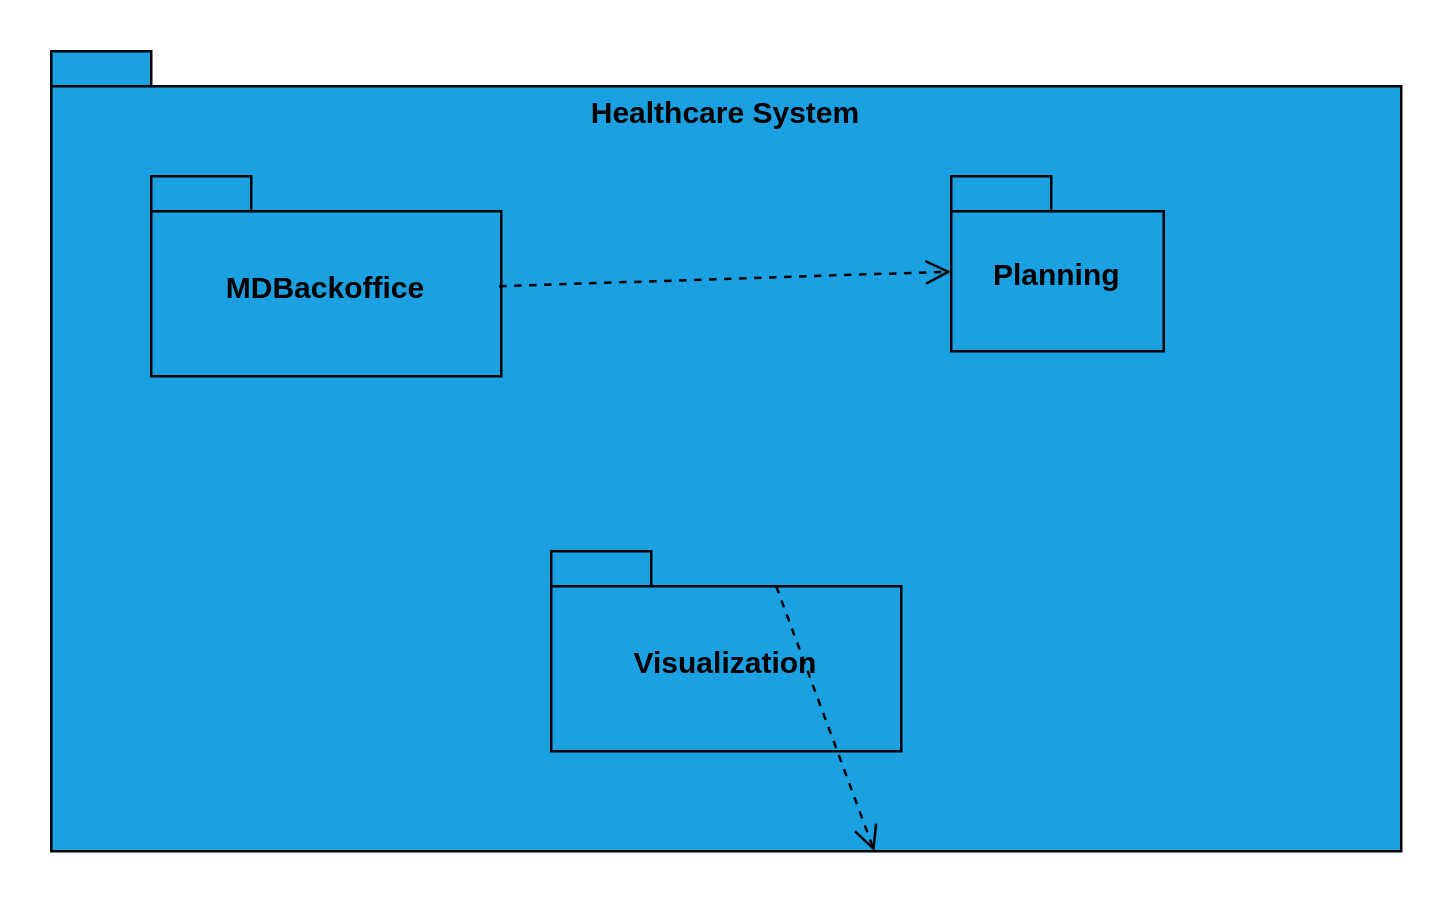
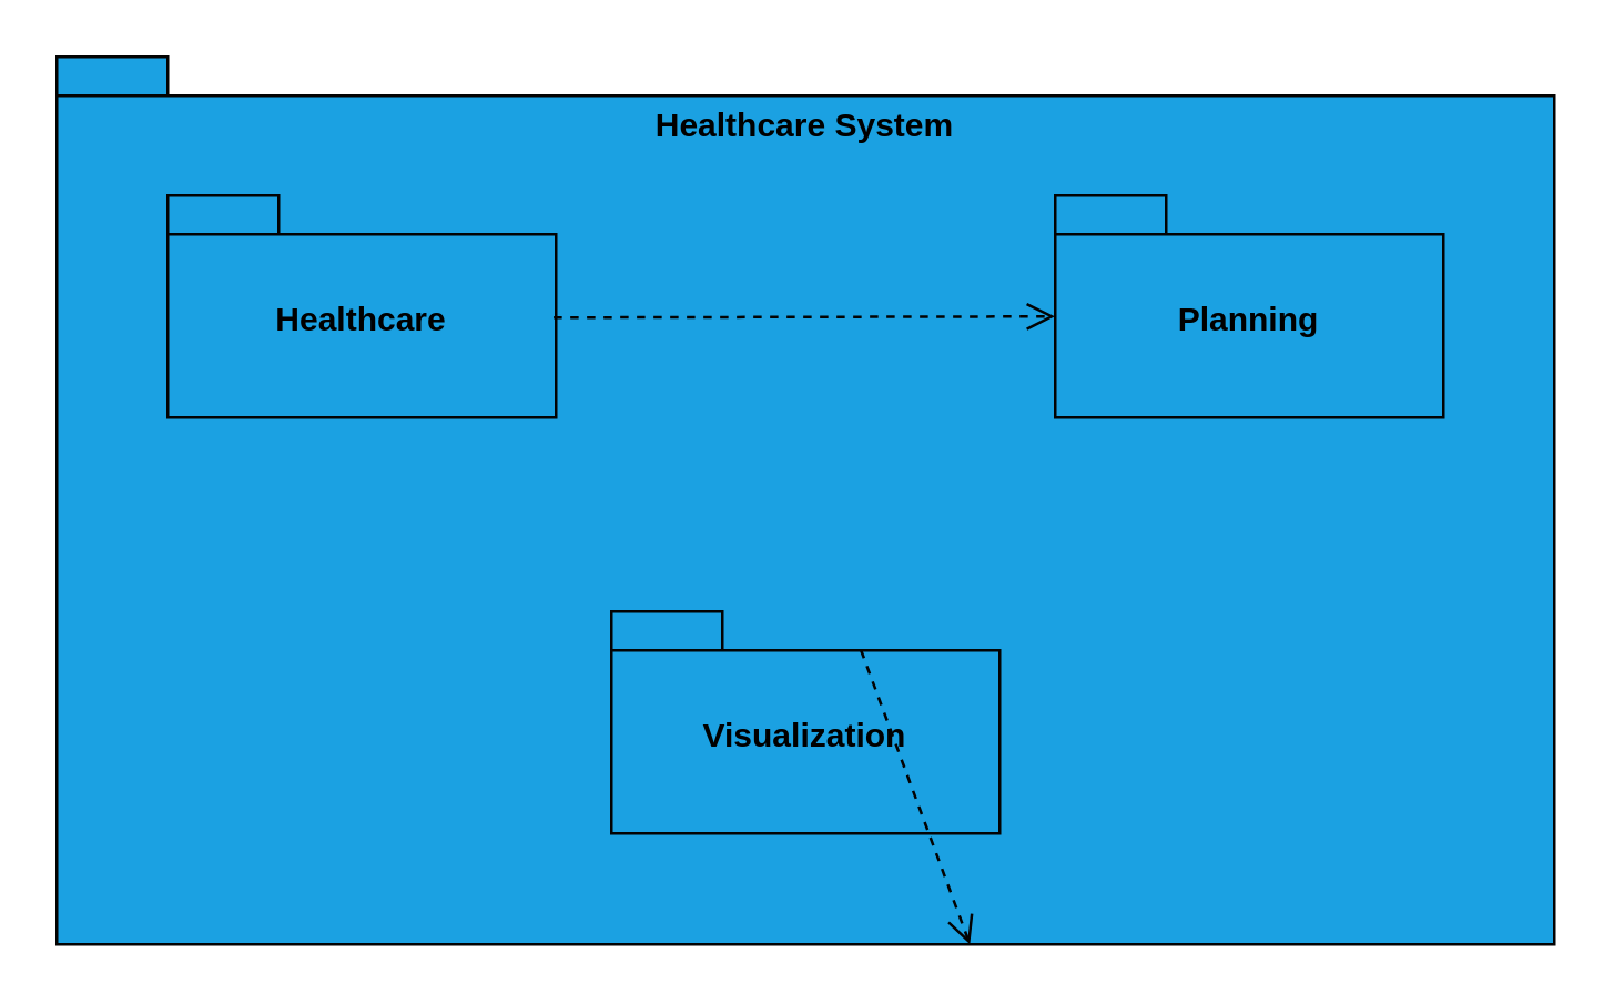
  <mxCell id="0" />
  <mxCell id="1" parent="0" />
  <mxCell id="2" value="Healthcare System" style="shape=folder;fontStyle=1;spacingTop=3;tabWidth=40;tabHeight=14;tabPosition=left;html=1;whiteSpace=wrap;labelPosition=center;verticalLabelPosition=top;align=center;verticalAlign=bottom;labelBackgroundColor=none;labelBorderColor=none;spacing=-32;fillColor=#1BA1E2;strokeColor=#030303;" parent="1" vertex="1"><mxGeometry x="20" y="20" width="540" height="320" as="geometry" /></mxCell>
- <mxCell id="3" value="MDBackoffice" style="shape=folder;fontStyle=1;spacingTop=10;tabWidth=40;tabHeight=14;tabPosition=left;html=1;whiteSpace=wrap;fillColor=#1BA1E2;strokeColor=#030303;" parent="1" vertex="1"><mxGeometry x="60" y="70" width="140" height="80" as="geometry" /></mxCell>
- <mxCell id="4" value="Planning" style="shape=folder;fontStyle=1;spacingTop=10;tabWidth=40;tabHeight=14;tabPosition=left;html=1;whiteSpace=wrap;fillColor=#1BA1E2;strokeColor=#030303;" parent="1" vertex="1"><mxGeometry x="380" y="70" width="85" height="70" as="geometry" /></mxCell>
+ <mxCell id="3" value="Healthcare" style="shape=folder;fontStyle=1;spacingTop=10;tabWidth=40;tabHeight=14;tabPosition=left;html=1;whiteSpace=wrap;fillColor=#1BA1E2;strokeColor=#030303;" parent="1" vertex="1"><mxGeometry x="60" y="70" width="140" height="80" as="geometry" /></mxCell>
+ <mxCell id="4" value="Planning" style="shape=folder;fontStyle=1;spacingTop=10;tabWidth=40;tabHeight=14;tabPosition=left;html=1;whiteSpace=wrap;fillColor=#1BA1E2;strokeColor=#030303;" parent="1" vertex="1"><mxGeometry x="380" y="70" width="140" height="80" as="geometry" /></mxCell>
  <mxCell id="5" value="Visualization" style="shape=folder;fontStyle=1;spacingTop=10;tabWidth=40;tabHeight=14;tabPosition=left;html=1;whiteSpace=wrap;fillColor=#1BA1E2;strokeColor=#030303;" parent="1" vertex="1"><mxGeometry x="220" y="220" width="140" height="80" as="geometry" /></mxCell>
  <mxCell id="6" value="" style="html=1;verticalAlign=bottom;endArrow=open;dashed=1;endSize=8;curved=0;rounded=0;entryX=-0.001;entryY=0.545;entryDx=0;entryDy=0;entryPerimeter=0;exitX=0.994;exitY=0.55;exitDx=0;exitDy=0;exitPerimeter=0;strokeColor=#030303;" parent="1" source="3" target="4" edge="1"><mxGeometry relative="1" as="geometry"><mxPoint x="660" y="180" as="sourcePoint" /><mxPoint x="320" y="180" as="targetPoint" /></mxGeometry></mxCell>
  <mxCell id="7" value="" style="html=1;verticalAlign=bottom;endArrow=open;dashed=1;endSize=8;curved=0;rounded=0;exitX=0;exitY=0;exitDx=90;exitDy=14;exitPerimeter=0;strokeColor=#030303;" parent="1" source="5" target="2" edge="1"><mxGeometry relative="1" as="geometry"><mxPoint x="390" y="127" as="sourcePoint" /><mxPoint x="210" y="127" as="targetPoint" /></mxGeometry></mxCell>
